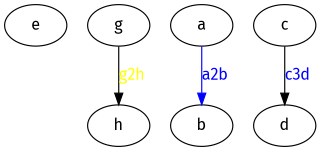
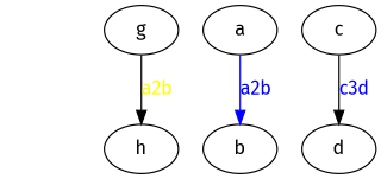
  digraph {
    fontname="Fira Sans"
    node [fontname="Fira Sans"]
    edge [fontcolor=blue fontname="Fira Sans"]
-   e
    g
    h
    a
    b
    c
    d
    subgraph sub_1 {
-     e
      g
      h
    }
-   g -> h [fontcolor=yellow label=g2h]
+   g -> h [fontcolor=yellow label=a2b]
    a -> b [color=blue label=a2b]
    c -> d [label=c3d]
  }
